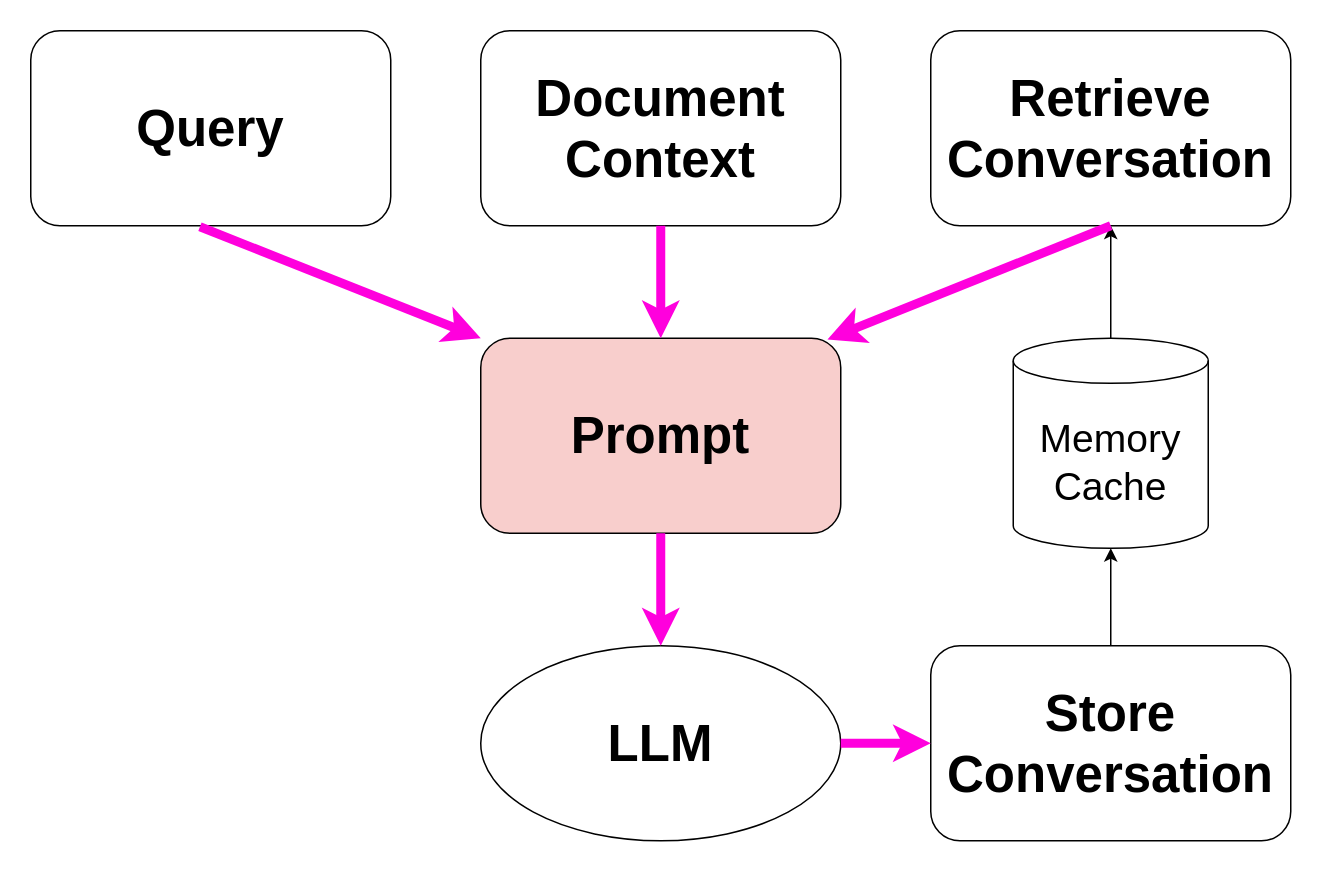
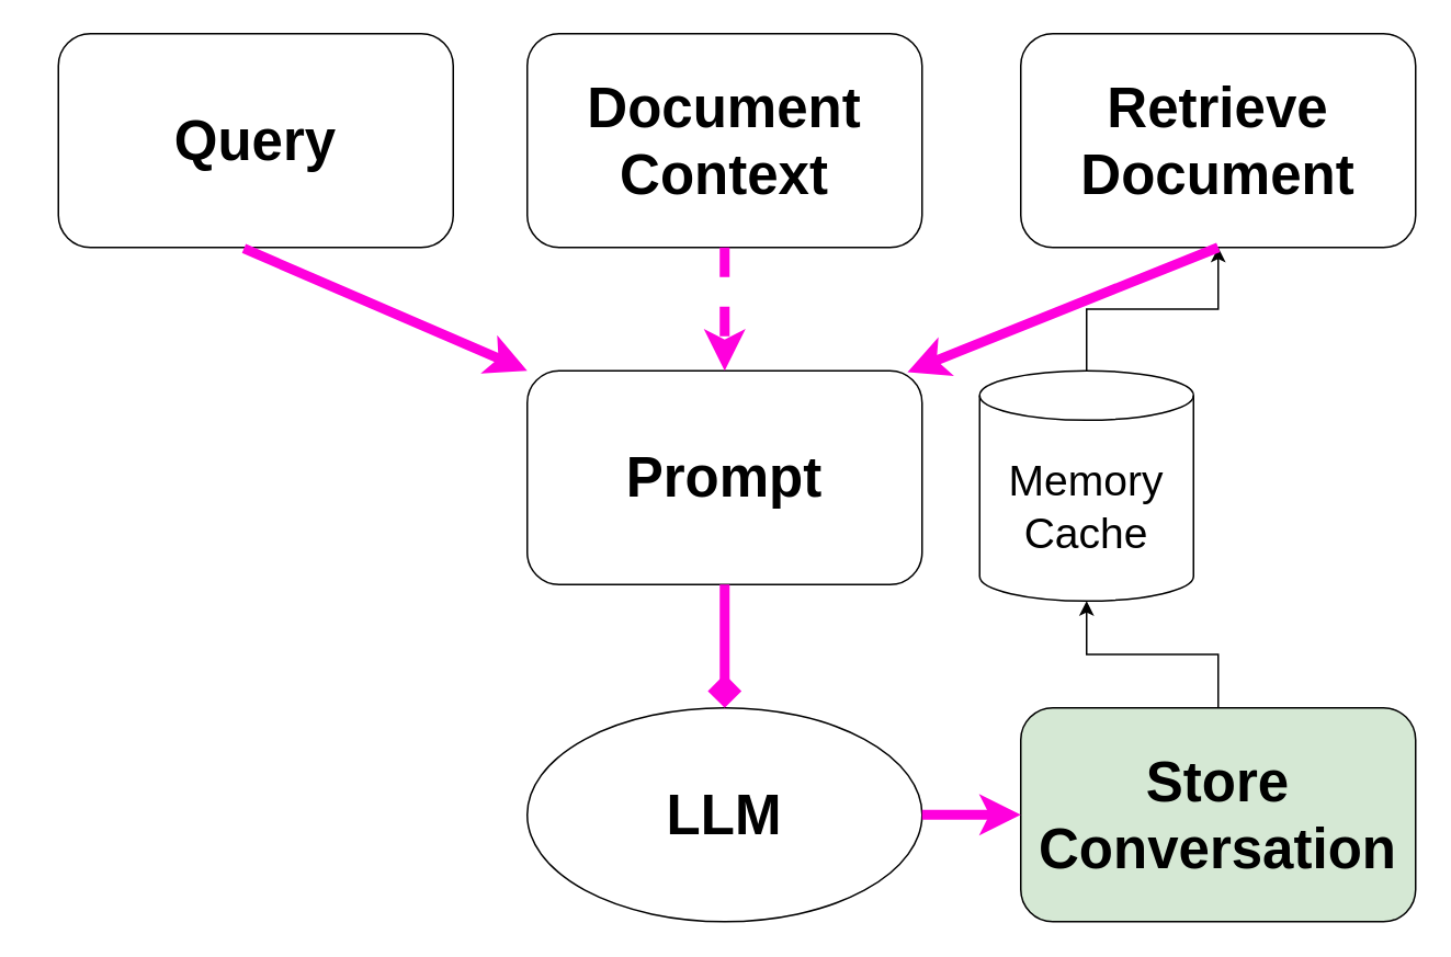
  <mxCell id="0" />
  <mxCell id="1" parent="0" />
  <mxCell id="2" value="&lt;b&gt;&lt;font style=&quot;font-size: 34px;&quot;&gt;Document Context&lt;/font&gt;&lt;/b&gt;" style="rounded=1;whiteSpace=wrap;html=1;" vertex="1" parent="1"><mxGeometry x="320" y="20" width="240" height="130" as="geometry" /></mxCell>
- <mxCell id="3" value="&lt;b&gt;&lt;font style=&quot;font-size: 34px;&quot;&gt;Query&lt;/font&gt;&lt;/b&gt;" style="rounded=1;whiteSpace=wrap;html=1;" vertex="1" parent="1"><mxGeometry x="20" y="20" width="240" height="130" as="geometry" /></mxCell>
- <mxCell id="4" value="&lt;b&gt;&lt;font style=&quot;font-size: 34px;&quot;&gt;Prompt&lt;/font&gt;&lt;/b&gt;" style="rounded=1;whiteSpace=wrap;html=1;fillColor=#f8cecc;" vertex="1" parent="1"><mxGeometry x="320" y="225" width="240" height="130" as="geometry" /></mxCell>
+ <mxCell id="3" value="&lt;b&gt;&lt;font style=&quot;font-size: 34px;&quot;&gt;Query&lt;/font&gt;&lt;/b&gt;" style="rounded=1;whiteSpace=wrap;html=1;" vertex="1" parent="1"><mxGeometry x="35" y="20" width="240" height="130" as="geometry" /></mxCell>
+ <mxCell id="4" value="&lt;b&gt;&lt;font style=&quot;font-size: 34px;&quot;&gt;Prompt&lt;/font&gt;&lt;/b&gt;" style="rounded=1;whiteSpace=wrap;html=1;" vertex="1" parent="1"><mxGeometry x="320" y="225" width="240" height="130" as="geometry" /></mxCell>
  <mxCell id="5" value="&lt;b&gt;&lt;font style=&quot;font-size: 34px;&quot;&gt;LLM&lt;/font&gt;&lt;/b&gt;" style="ellipse;whiteSpace=wrap;html=1;" vertex="1" parent="1"><mxGeometry x="320" y="430" width="240" height="130" as="geometry" /></mxCell>
- <mxCell id="6" value="&lt;b&gt;&lt;font style=&quot;font-size: 34px;&quot;&gt;Retrieve Conversation&lt;/font&gt;&lt;/b&gt;" style="rounded=1;whiteSpace=wrap;html=1;" vertex="1" parent="1"><mxGeometry x="620" y="20" width="240" height="130" as="geometry" /></mxCell>
+ <mxCell id="6" value="&lt;b&gt;&lt;font style=&quot;font-size: 34px;&quot;&gt;Retrieve Document&lt;/font&gt;&lt;/b&gt;" style="rounded=1;whiteSpace=wrap;html=1;" vertex="1" parent="1"><mxGeometry x="620" y="20" width="240" height="130" as="geometry" /></mxCell>
  <mxCell id="7" style="edgeStyle=orthogonalEdgeStyle;rounded=0;orthogonalLoop=1;jettySize=auto;html=1;exitX=0.5;exitY=0;exitDx=0;exitDy=0;exitPerimeter=0;entryX=0.5;entryY=1;entryDx=0;entryDy=0;" edge="1" parent="1" source="8" target="6"><mxGeometry relative="1" as="geometry"><mxPoint x="1040" y="150" as="targetPoint" /></mxGeometry></mxCell>
- <mxCell id="8" value="&lt;font style=&quot;font-size: 26px;&quot;&gt;Memory&lt;br&gt;Cache&lt;/font&gt;" style="shape=cylinder3;whiteSpace=wrap;html=1;boundedLbl=1;backgroundOutline=1;size=15;" vertex="1" parent="1"><mxGeometry x="675" y="225" width="130" height="140" as="geometry" /></mxCell>
- <mxCell id="9" value="&lt;b&gt;&lt;font style=&quot;font-size: 34px;&quot;&gt;Store Conversation&lt;/font&gt;&lt;/b&gt;" style="rounded=1;whiteSpace=wrap;html=1;" vertex="1" parent="1"><mxGeometry x="620" y="430" width="240" height="130" as="geometry" /></mxCell>
+ <mxCell id="8" value="&lt;font style=&quot;font-size: 26px;&quot;&gt;Memory&lt;br&gt;Cache&lt;/font&gt;" style="shape=cylinder3;whiteSpace=wrap;html=1;boundedLbl=1;backgroundOutline=1;size=15;" vertex="1" parent="1"><mxGeometry x="595" y="225" width="130" height="140" as="geometry" /></mxCell>
+ <mxCell id="9" value="&lt;b&gt;&lt;font style=&quot;font-size: 34px;&quot;&gt;Store Conversation&lt;/font&gt;&lt;/b&gt;" style="rounded=1;whiteSpace=wrap;html=1;fillColor=#d5e8d4;" vertex="1" parent="1"><mxGeometry x="620" y="430" width="240" height="130" as="geometry" /></mxCell>
  <mxCell id="10" value="" style="endArrow=classic;html=1;rounded=0;entryX=0;entryY=0;entryDx=0;entryDy=0;strokeWidth=6;strokeColor=#ff00dd;exitX=0.47;exitY=1.005;exitDx=0;exitDy=0;exitPerimeter=0;" edge="1" parent="1" source="3" target="4"><mxGeometry width="50" height="50" relative="1" as="geometry"><mxPoint x="206" y="-120" as="sourcePoint" /><mxPoint x="330" y="-120" as="targetPoint" /></mxGeometry></mxCell>
- <mxCell id="11" value="" style="endArrow=classic;html=1;rounded=0;entryX=0.5;entryY=0;entryDx=0;entryDy=0;strokeWidth=6;strokeColor=#ff00dd;exitX=0.5;exitY=1;exitDx=0;exitDy=0;" edge="1" parent="1" source="2" target="4"><mxGeometry width="50" height="50" relative="1" as="geometry"><mxPoint x="143" y="161" as="sourcePoint" /><mxPoint x="480" y="240" as="targetPoint" /></mxGeometry></mxCell>
+ <mxCell id="11" value="" style="endArrow=classic;html=1;rounded=0;entryX=0.5;entryY=0;entryDx=0;entryDy=0;strokeWidth=6;strokeColor=#ff00dd;exitX=0.5;exitY=1;exitDx=0;exitDy=0;dashed=1;" edge="1" parent="1" source="2" target="4"><mxGeometry width="50" height="50" relative="1" as="geometry"><mxPoint x="143" y="161" as="sourcePoint" /><mxPoint x="480" y="240" as="targetPoint" /></mxGeometry></mxCell>
  <mxCell id="12" value="" style="endArrow=classic;html=1;rounded=0;entryX=0.963;entryY=0.006;entryDx=0;entryDy=0;strokeWidth=6;strokeColor=#ff00dd;exitX=0.5;exitY=1;exitDx=0;exitDy=0;entryPerimeter=0;" edge="1" parent="1" source="6" target="4"><mxGeometry width="50" height="50" relative="1" as="geometry"><mxPoint x="450" y="160" as="sourcePoint" /><mxPoint x="540" y="240" as="targetPoint" /></mxGeometry></mxCell>
- <mxCell id="13" value="" style="endArrow=classic;html=1;rounded=0;entryX=0.5;entryY=0;entryDx=0;entryDy=0;strokeWidth=6;strokeColor=#ff00dd;exitX=0.5;exitY=1;exitDx=0;exitDy=0;" edge="1" parent="1" source="4" target="5"><mxGeometry width="50" height="50" relative="1" as="geometry"><mxPoint x="470" y="180" as="sourcePoint" /><mxPoint x="560" y="260" as="targetPoint" /></mxGeometry></mxCell>
+ <mxCell id="13" value="" style="endArrow=diamond;html=1;rounded=0;entryX=0.5;entryY=0;entryDx=0;entryDy=0;strokeWidth=6;strokeColor=#ff00dd;exitX=0.5;exitY=1;exitDx=0;exitDy=0;" edge="1" parent="1" source="4" target="5"><mxGeometry width="50" height="50" relative="1" as="geometry"><mxPoint x="470" y="180" as="sourcePoint" /><mxPoint x="560" y="260" as="targetPoint" /></mxGeometry></mxCell>
  <mxCell id="14" value="" style="endArrow=classic;html=1;rounded=0;entryX=0;entryY=0.5;entryDx=0;entryDy=0;strokeWidth=6;strokeColor=#ff00dd;exitX=1;exitY=0.5;exitDx=0;exitDy=0;" edge="1" parent="1" source="5" target="9"><mxGeometry width="50" height="50" relative="1" as="geometry"><mxPoint x="480" y="190" as="sourcePoint" /><mxPoint x="570" y="270" as="targetPoint" /></mxGeometry></mxCell>
  <mxCell id="15" style="edgeStyle=orthogonalEdgeStyle;rounded=0;orthogonalLoop=1;jettySize=auto;html=1;exitX=0.5;exitY=0;exitDx=0;exitDy=0;entryX=0.5;entryY=1;entryDx=0;entryDy=0;entryPerimeter=0;" edge="1" parent="1" source="9" target="8"><mxGeometry relative="1" as="geometry" /></mxCell>
